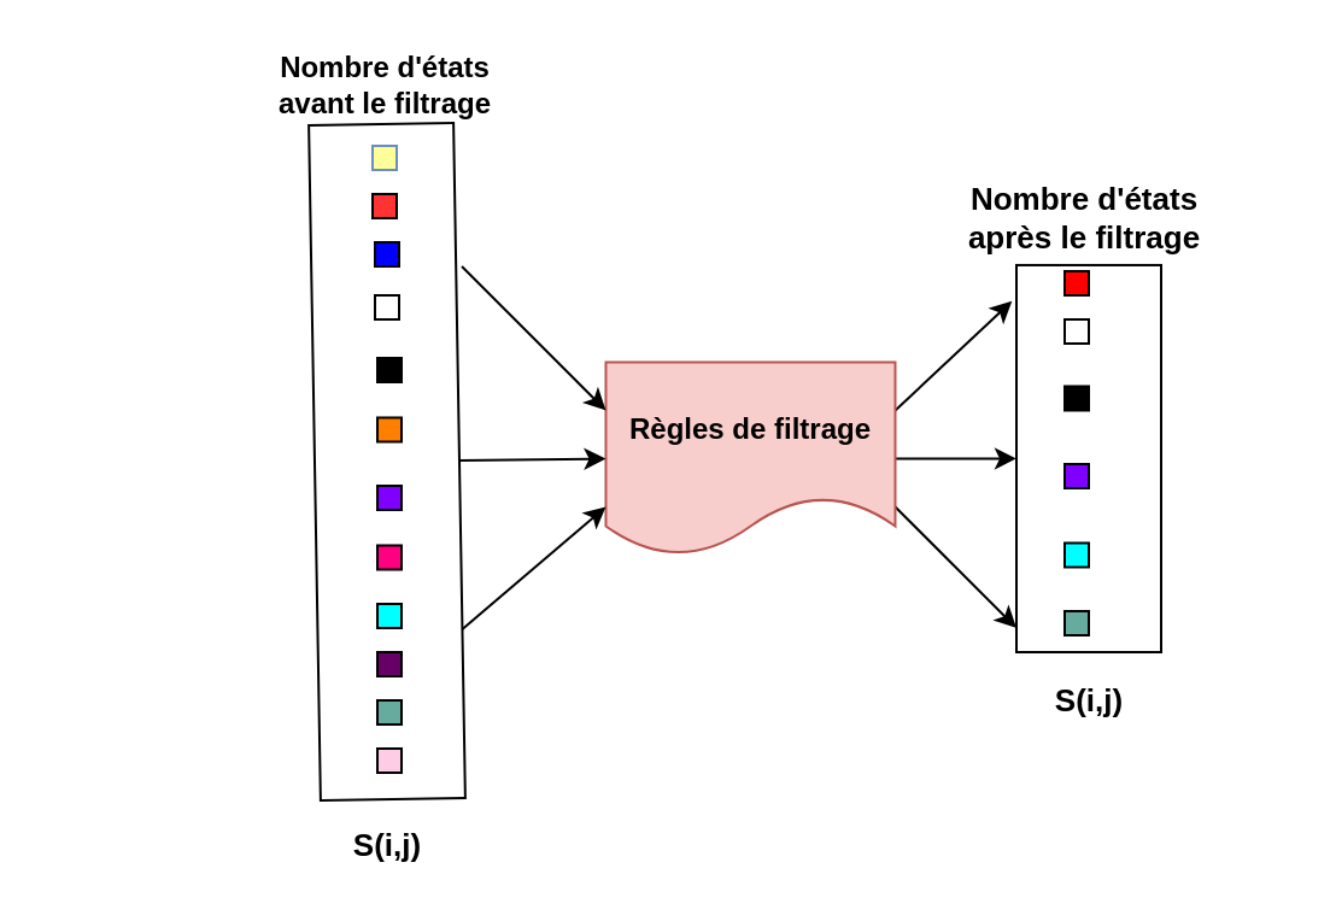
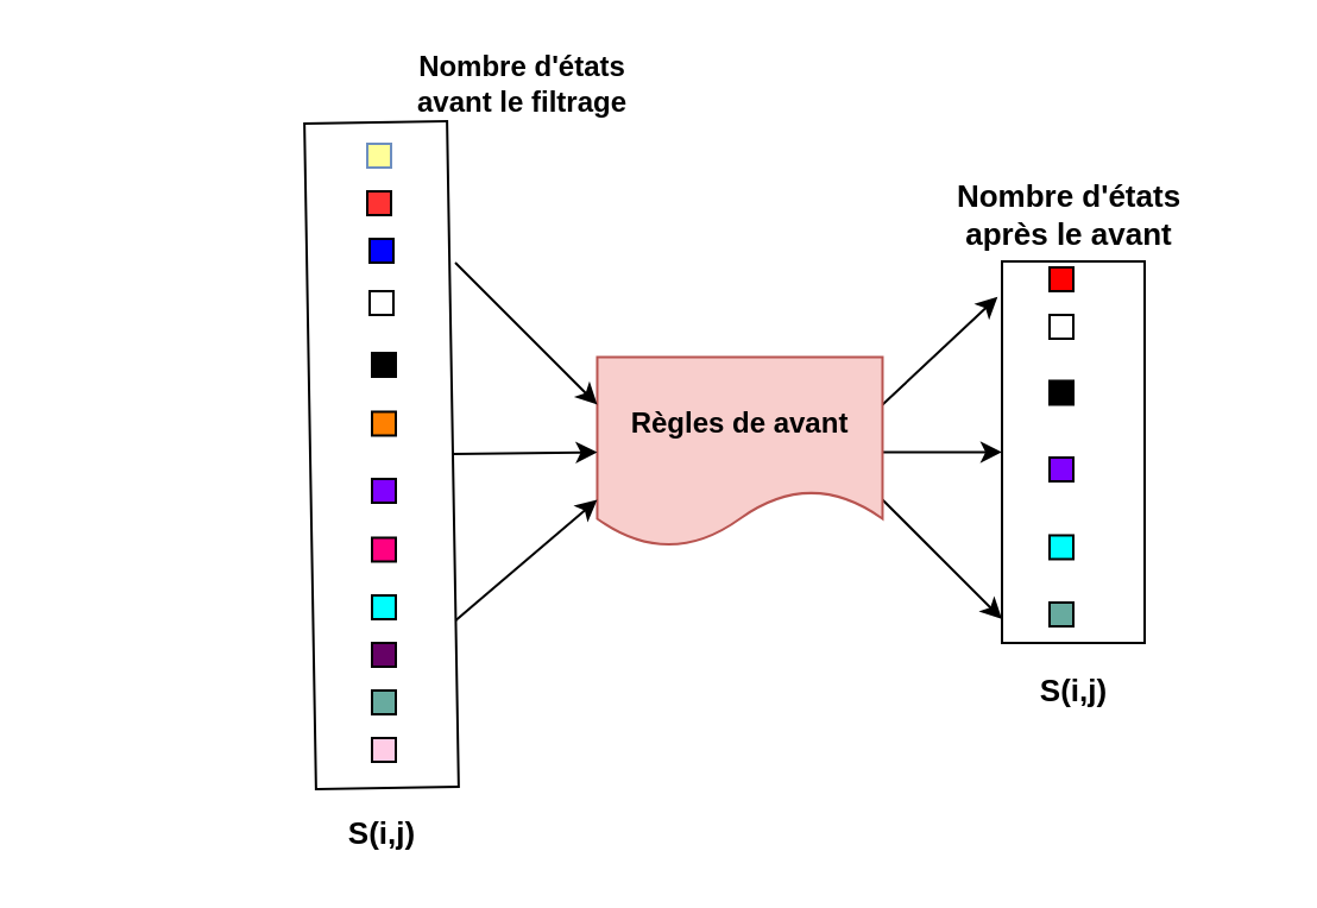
  <mxCell id="0" />
  <mxCell id="1" parent="0" />
  <mxCell id="2" value="" style="rounded=0;whiteSpace=wrap;html=1;rotation=-91;" parent="1" vertex="1"><mxGeometry x="20" y="161" width="280" height="60" as="geometry" /></mxCell>
  <mxCell id="3" value="" style="rounded=0;whiteSpace=wrap;html=1;rotation=270;" parent="1" vertex="1"><mxGeometry x="370.74" y="159.74" width="160.52" height="60" as="geometry" /></mxCell>
  <mxCell id="4" style="rounded=0;orthogonalLoop=1;jettySize=auto;html=1;exitX=1;exitY=0.25;exitDx=0;exitDy=0;entryX=0.907;entryY=-0.031;entryDx=0;entryDy=0;entryPerimeter=0;" parent="1" source="7" target="3" edge="1"><mxGeometry relative="1" as="geometry" /></mxCell>
  <mxCell id="5" style="edgeStyle=none;rounded=0;orthogonalLoop=1;jettySize=auto;html=1;exitX=1;exitY=0.5;exitDx=0;exitDy=0;entryX=0.5;entryY=0;entryDx=0;entryDy=0;" parent="1" source="7" target="3" edge="1"><mxGeometry relative="1" as="geometry" /></mxCell>
  <mxCell id="6" style="edgeStyle=none;rounded=0;orthogonalLoop=1;jettySize=auto;html=1;exitX=1;exitY=0.75;exitDx=0;exitDy=0;" parent="1" source="7" edge="1"><mxGeometry relative="1" as="geometry"><mxPoint x="421" y="260" as="targetPoint" /></mxGeometry></mxCell>
- <mxCell id="7" value="&lt;b&gt;Règles de filtrage&lt;/b&gt;" style="shape=document;whiteSpace=wrap;html=1;boundedLbl=1;fillColor=#f8cecc;strokeColor=#b85450;" parent="1" vertex="1"><mxGeometry x="250.74" y="149.74" width="120" height="80" as="geometry" /></mxCell>
+ <mxCell id="7" value="&lt;b&gt;Règles de avant&lt;/b&gt;" style="shape=document;whiteSpace=wrap;html=1;boundedLbl=1;fillColor=#f8cecc;strokeColor=#b85450;" parent="1" vertex="1"><mxGeometry x="250.74" y="149.74" width="120" height="80" as="geometry" /></mxCell>
  <mxCell id="8" value="" style="whiteSpace=wrap;html=1;aspect=fixed;fillColor=#FF0080;" parent="1" vertex="1"><mxGeometry x="156" y="225.74" width="10" height="10" as="geometry" /></mxCell>
  <mxCell id="9" value="" style="whiteSpace=wrap;html=1;aspect=fixed;strokeColor=#000000;fillColor=#00FFFF;" parent="1" vertex="1"><mxGeometry x="156" y="250" width="10" height="10" as="geometry" /></mxCell>
  <mxCell id="10" value="" style="whiteSpace=wrap;html=1;aspect=fixed;fillColor=#660066;" parent="1" vertex="1"><mxGeometry x="156" y="270" width="10" height="10" as="geometry" /></mxCell>
  <mxCell id="11" value="" style="whiteSpace=wrap;html=1;aspect=fixed;strokeColor=#000000;fillColor=#67AB9F;gradientColor=none;" parent="1" vertex="1"><mxGeometry x="156" y="290" width="10" height="10" as="geometry" /></mxCell>
  <mxCell id="12" value="" style="whiteSpace=wrap;html=1;aspect=fixed;strokeColor=#000000;fillColor=#FFCCE6;" parent="1" vertex="1"><mxGeometry x="156" y="310" width="10" height="10" as="geometry" /></mxCell>
  <mxCell id="13" value="" style="whiteSpace=wrap;html=1;aspect=fixed;" parent="1" vertex="1"><mxGeometry x="155" y="122" width="10" height="10" as="geometry" /></mxCell>
  <mxCell id="14" value="" style="whiteSpace=wrap;html=1;aspect=fixed;strokeColor=#000000;fillColor=#0000FF;" parent="1" vertex="1"><mxGeometry x="155" y="100" width="10" height="10" as="geometry" /></mxCell>
  <mxCell id="15" value="" style="whiteSpace=wrap;html=1;aspect=fixed;strokeColor=#000000;fillColor=#FF3333;" parent="1" vertex="1"><mxGeometry x="154" y="80" width="10" height="10" as="geometry" /></mxCell>
  <mxCell id="16" value="" style="whiteSpace=wrap;html=1;aspect=fixed;fillColor=#FFFF99;strokeColor=#6c8ebf;" parent="1" vertex="1"><mxGeometry x="154" y="60" width="10" height="10" as="geometry" /></mxCell>
  <mxCell id="17" value="" style="endArrow=classic;html=1;entryX=0;entryY=0.25;entryDx=0;entryDy=0;" parent="1" target="7" edge="1"><mxGeometry width="50" height="50" relative="1" as="geometry"><mxPoint x="191" y="110" as="sourcePoint" /><mxPoint x="451" y="290" as="targetPoint" /></mxGeometry></mxCell>
  <mxCell id="18" value="" style="endArrow=classic;html=1;entryX=0;entryY=0.5;entryDx=0;entryDy=0;exitX=0.5;exitY=1;exitDx=0;exitDy=0;" parent="1" source="2" target="7" edge="1"><mxGeometry width="50" height="50" relative="1" as="geometry"><mxPoint x="197" y="190" as="sourcePoint" /><mxPoint x="451" y="290" as="targetPoint" /></mxGeometry></mxCell>
  <mxCell id="19" value="" style="endArrow=classic;html=1;exitX=0.25;exitY=1;exitDx=0;exitDy=0;entryX=0;entryY=0.75;entryDx=0;entryDy=0;" parent="1" source="2" target="7" edge="1"><mxGeometry width="50" height="50" relative="1" as="geometry"><mxPoint x="401" y="340" as="sourcePoint" /><mxPoint x="451" y="290" as="targetPoint" /></mxGeometry></mxCell>
  <mxCell id="20" value="" style="whiteSpace=wrap;html=1;aspect=fixed;" parent="1" vertex="1"><mxGeometry x="441" y="132" width="10" height="10" as="geometry" /></mxCell>
  <mxCell id="21" value="" style="whiteSpace=wrap;html=1;aspect=fixed;strokeColor=#000000;fillColor=#000000;" parent="1" vertex="1"><mxGeometry x="441" y="159.74" width="10" height="10" as="geometry" /></mxCell>
- <mxCell id="22" value="&lt;div&gt;&lt;b&gt;Nombre d'états&lt;/b&gt;&lt;/div&gt;&lt;div&gt;&lt;b&gt;avant le filtrage&lt;br&gt;&lt;/b&gt;&lt;/div&gt;" style="text;html=1;align=center;verticalAlign=middle;resizable=0;points=[];autosize=1;" parent="1" vertex="1"><mxGeometry x="109" y="20" width="100" height="30" as="geometry" /></mxCell>
- <mxCell id="23" value="&lt;div style=&quot;font-size: 13px&quot;&gt;&lt;font style=&quot;font-size: 13px&quot;&gt;&lt;b&gt;Nombre d'états&lt;/b&gt;&lt;/font&gt;&lt;/div&gt;&lt;div style=&quot;font-size: 13px&quot;&gt;&lt;font style=&quot;font-size: 13px&quot;&gt;&lt;b&gt;après le filtrage&lt;/b&gt;&lt;/font&gt;&lt;/div&gt;" style="text;html=1;align=center;verticalAlign=middle;resizable=0;points=[];autosize=1;" parent="1" vertex="1"><mxGeometry x="389" y="75" width="120" height="30" as="geometry" /></mxCell>
+ <mxCell id="22" value="&lt;div&gt;&lt;b&gt;Nombre d'états&lt;/b&gt;&lt;/div&gt;&lt;div&gt;&lt;b&gt;avant le filtrage&lt;br&gt;&lt;/b&gt;&lt;/div&gt;" style="text;html=1;align=center;verticalAlign=middle;resizable=0;points=[];autosize=1;" parent="1" vertex="1"><mxGeometry x="169" y="20" width="100" height="30" as="geometry" /></mxCell>
+ <mxCell id="23" value="&lt;div style=&quot;font-size: 13px&quot;&gt;&lt;font style=&quot;font-size: 13px&quot;&gt;&lt;b&gt;Nombre d'états&lt;/b&gt;&lt;/font&gt;&lt;/div&gt;&lt;div style=&quot;font-size: 13px&quot;&gt;&lt;font style=&quot;font-size: 13px&quot;&gt;&lt;b&gt;après le avant&lt;/b&gt;&lt;/font&gt;&lt;/div&gt;" style="text;html=1;align=center;verticalAlign=middle;resizable=0;points=[];autosize=1;" parent="1" vertex="1"><mxGeometry x="389" y="75" width="120" height="30" as="geometry" /></mxCell>
  <mxCell id="24" value="" style="whiteSpace=wrap;html=1;aspect=fixed;strokeColor=#000000;fillColor=#000000;" parent="1" vertex="1"><mxGeometry x="156" y="148" width="10" height="10" as="geometry" /></mxCell>
  <mxCell id="25" value="" style="whiteSpace=wrap;html=1;aspect=fixed;fillColor=#FF8000;" parent="1" vertex="1"><mxGeometry x="156" y="172.74" width="10" height="10" as="geometry" /></mxCell>
  <mxCell id="26" value="" style="whiteSpace=wrap;html=1;aspect=fixed;strokeColor=#000000;fillColor=#7F00FF;" parent="1" vertex="1"><mxGeometry x="156" y="201" width="10" height="10" as="geometry" /></mxCell>
  <mxCell id="27" value="" style="whiteSpace=wrap;html=1;aspect=fixed;strokeColor=#000000;fillColor=#7F00FF;" parent="1" vertex="1"><mxGeometry x="441" y="192" width="10" height="10" as="geometry" /></mxCell>
  <mxCell id="28" value="" style="whiteSpace=wrap;html=1;aspect=fixed;fillColor=#00FFFF;" parent="1" vertex="1"><mxGeometry x="441" y="224.74" width="10" height="10" as="geometry" /></mxCell>
  <mxCell id="29" value="" style="whiteSpace=wrap;html=1;aspect=fixed;fillColor=#67AB9F;" parent="1" vertex="1"><mxGeometry x="441" y="253" width="10" height="10" as="geometry" /></mxCell>
  <mxCell id="30" value="" style="whiteSpace=wrap;html=1;aspect=fixed;strokeColor=#000000;fillColor=#FF0000;" parent="1" vertex="1"><mxGeometry x="441" y="112" width="10" height="10" as="geometry" /></mxCell>
  <mxCell id="31" value="&lt;font style=&quot;font-size: 13px&quot;&gt;&lt;b&gt;S(i,j)&lt;/b&gt;&lt;/font&gt;" style="text;html=1;align=center;verticalAlign=middle;resizable=0;points=[];autosize=1;" vertex="1" parent="1"><mxGeometry x="140" y="340" width="40" height="20" as="geometry" /></mxCell>
  <mxCell id="32" value="&lt;b&gt;&lt;font style=&quot;font-size: 13px&quot;&gt;S(i,j)&lt;/font&gt;&lt;/b&gt;" style="text;html=1;align=center;verticalAlign=middle;resizable=0;points=[];autosize=1;" vertex="1" parent="1"><mxGeometry x="431" y="280" width="40" height="20" as="geometry" /></mxCell>
